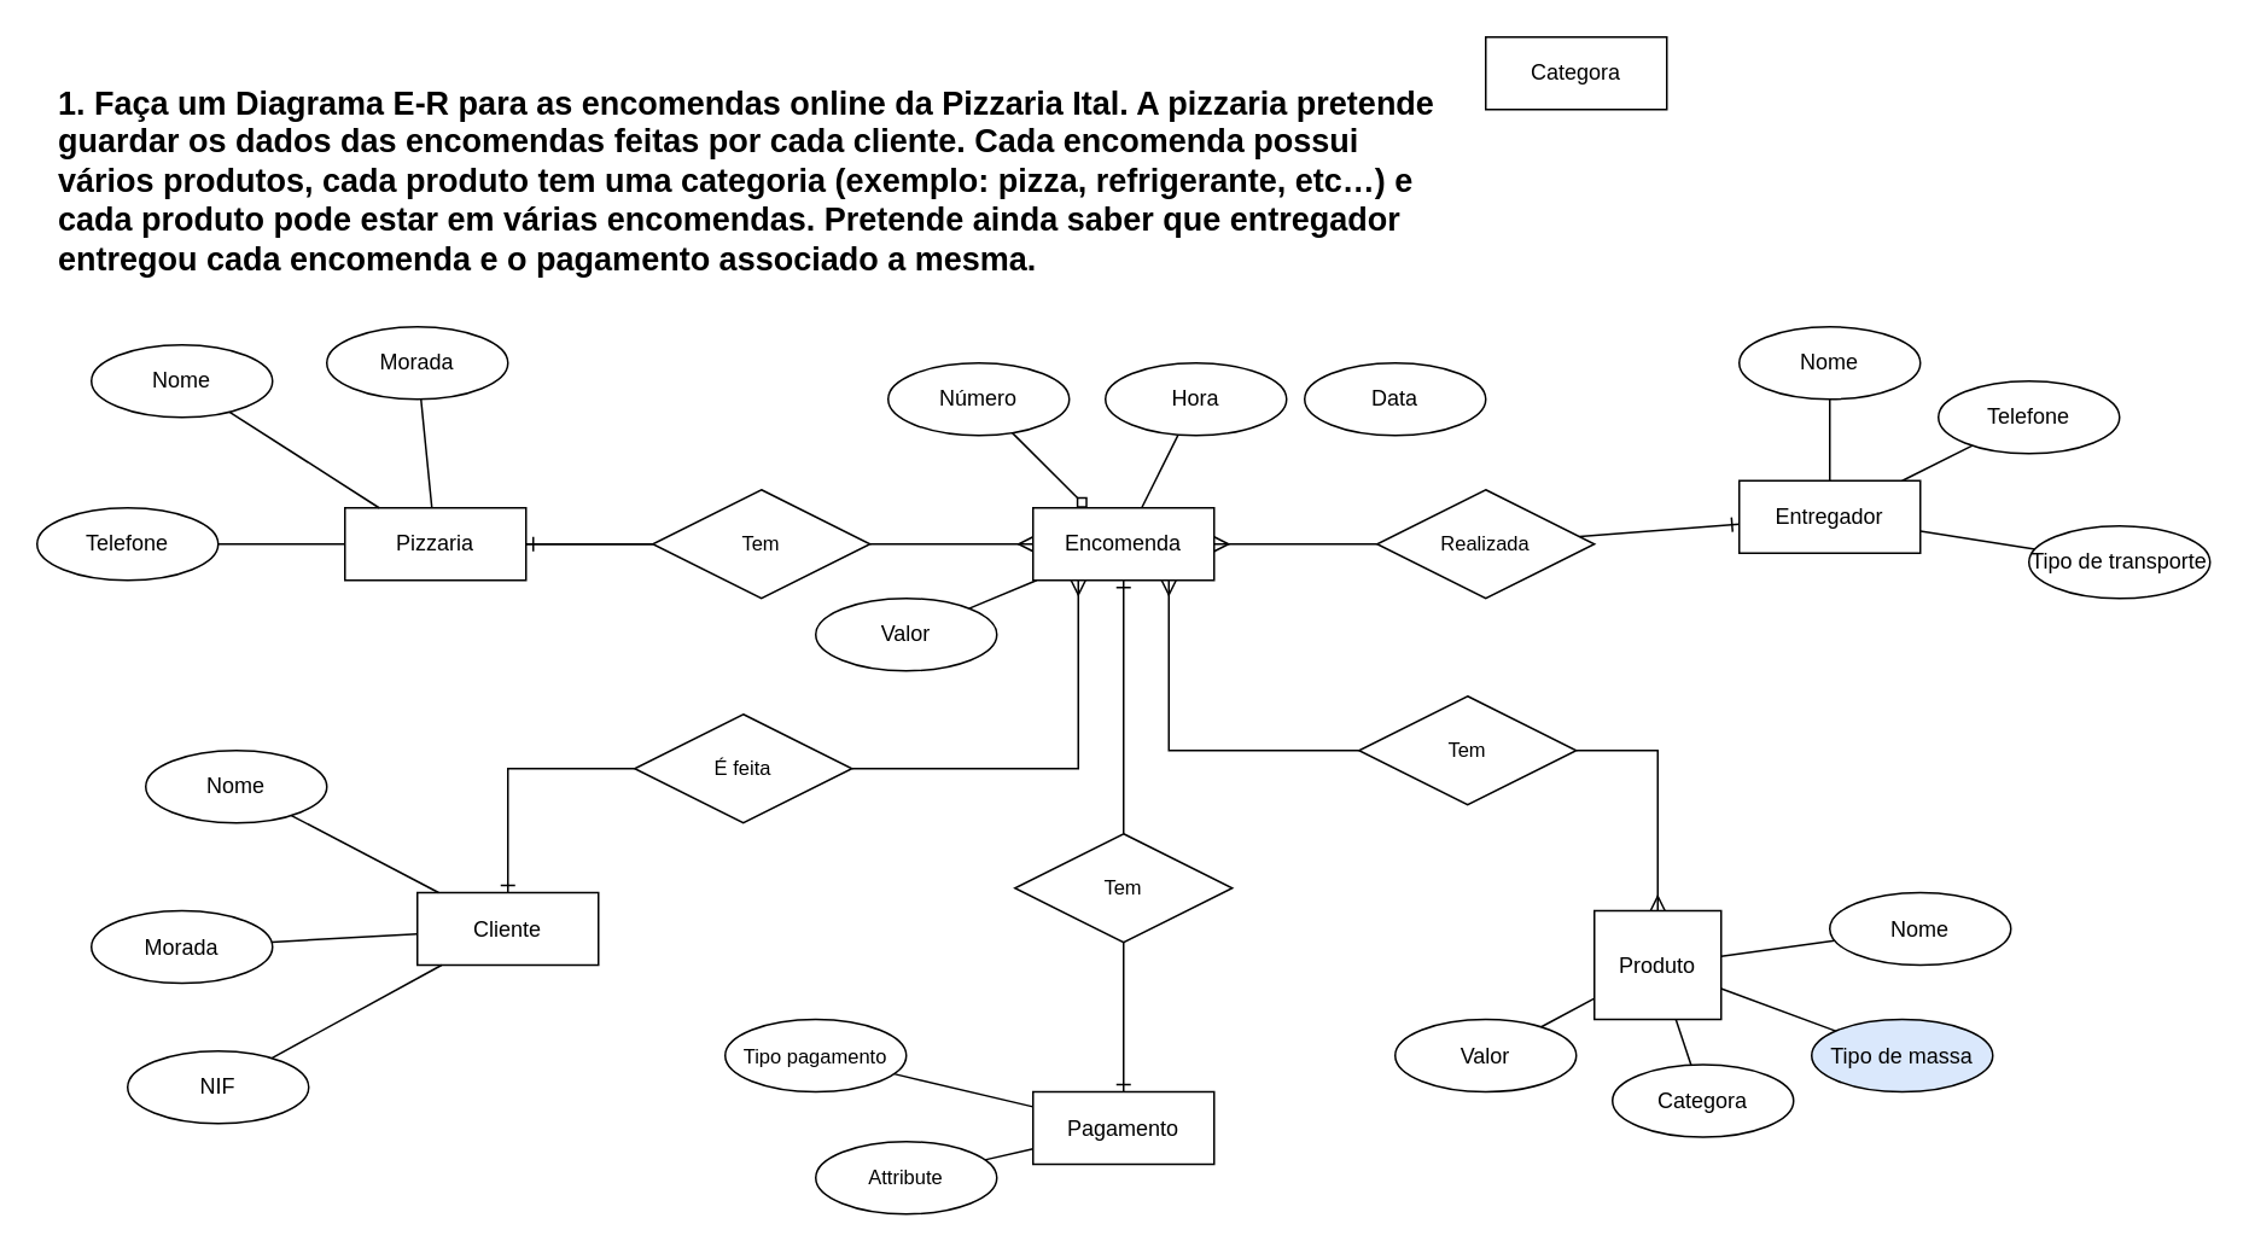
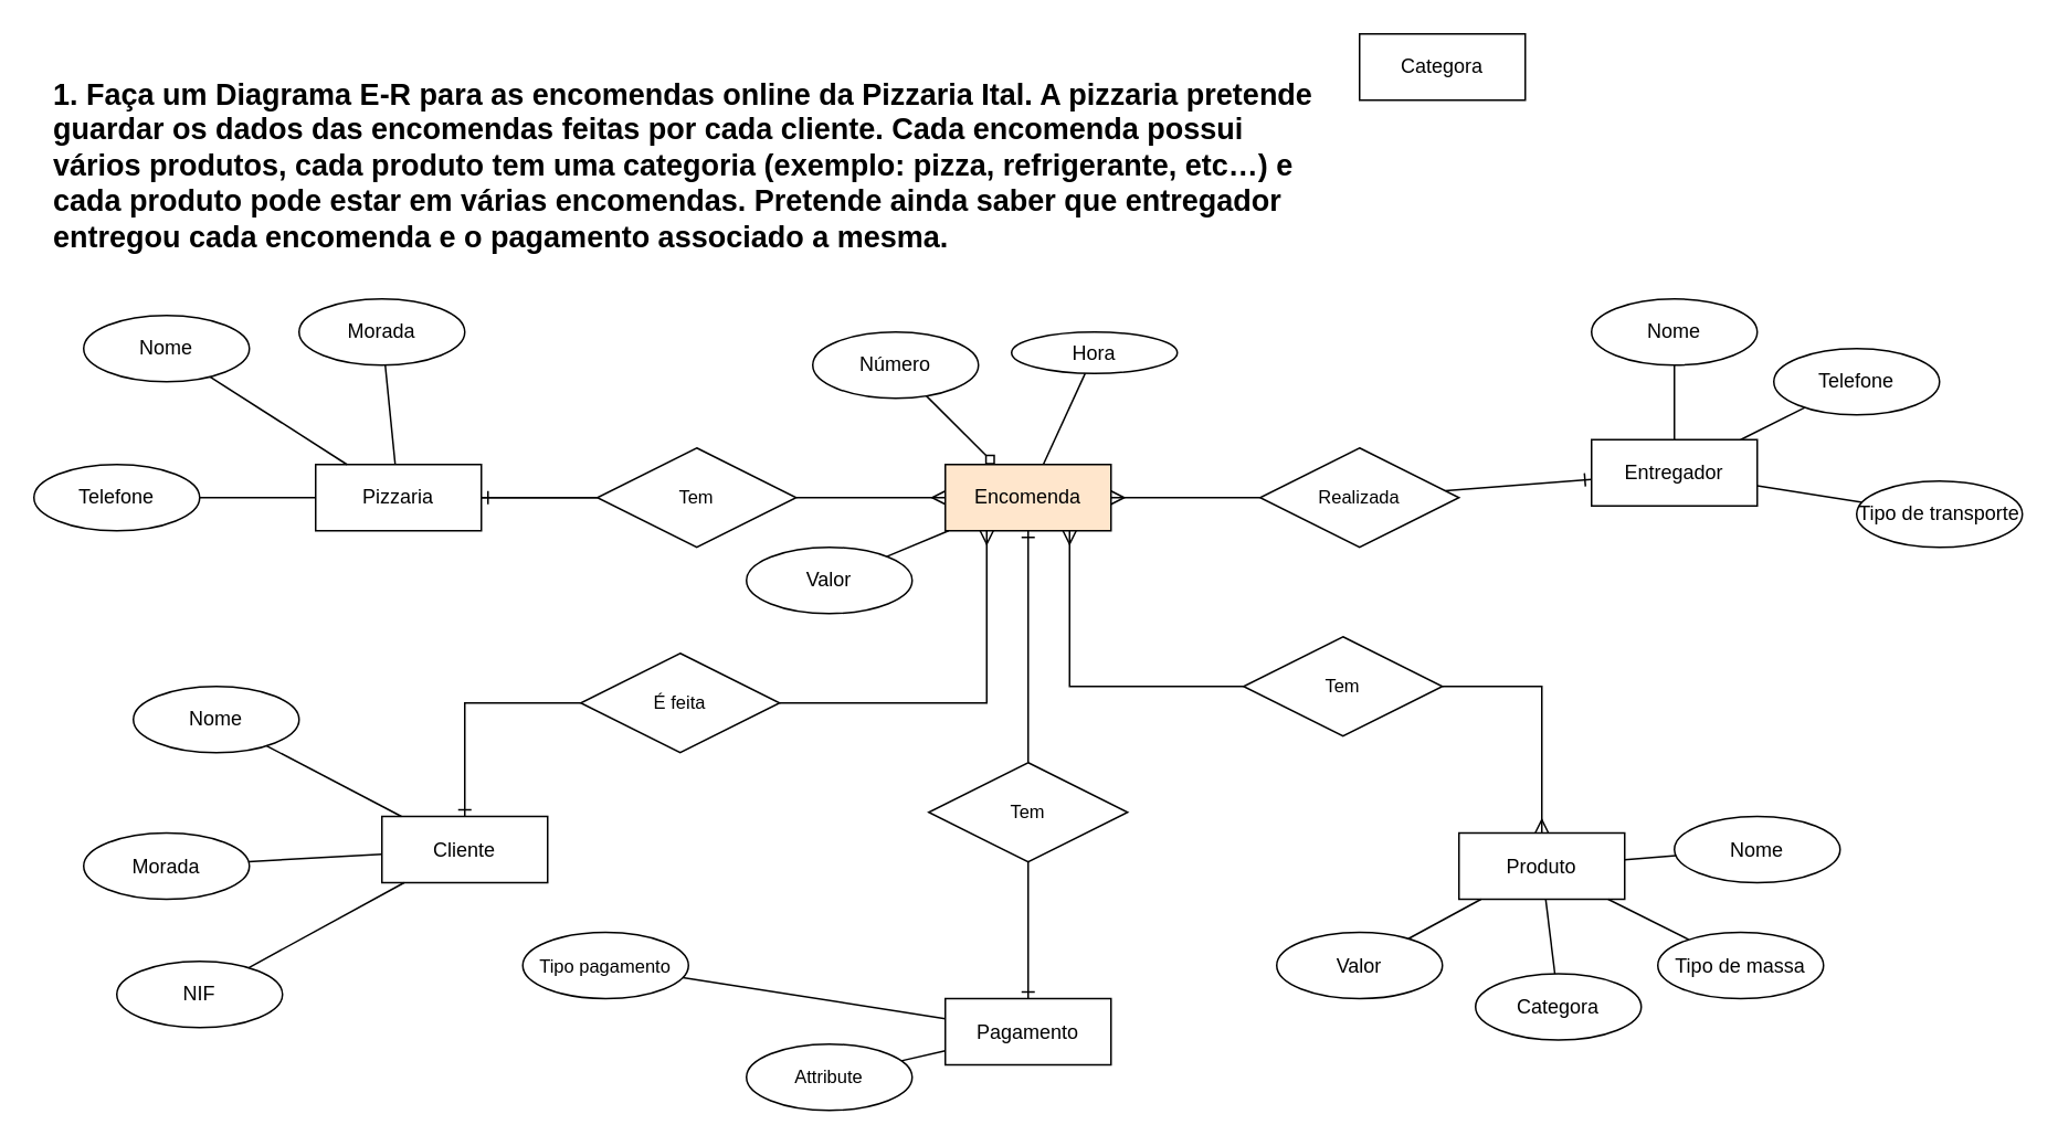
  <mxCell id="0" />
  <mxCell id="1" parent="0" />
  <mxCell id="2" value="&lt;span data-teams=&quot;true&quot; style=&quot;font-size: 18px;&quot;&gt;&lt;span class=&quot;ui-provider ix nl nm nn no np nq nr ns nt nu nv nw nx ny nz oa ob oc od oe of og oh oi oj ok ol om on oo op oq or os&quot; dir=&quot;ltr&quot; style=&quot;font-size: 18px;&quot;&gt;1. Faça um Diagrama E-R para as encomendas online da Pizzaria Ital. A pizzaria pretende&lt;/span&gt;&lt;/span&gt;&lt;div style=&quot;font-size: 18px;&quot;&gt;&lt;span data-teams=&quot;true&quot; style=&quot;font-size: 18px;&quot;&gt;&lt;span class=&quot;ui-provider ix nl nm nn no np nq nr ns nt nu nv nw nx ny nz oa ob oc od oe of og oh oi oj ok ol om on oo op oq or os&quot; dir=&quot;ltr&quot; style=&quot;font-size: 18px;&quot;&gt;guardar os dados das&amp;nbsp;encomendas feitas por cada cliente. Cada encomenda possui&lt;/span&gt;&lt;/span&gt;&lt;/div&gt;&lt;div style=&quot;font-size: 18px;&quot;&gt;&lt;span data-teams=&quot;true&quot; style=&quot;font-size: 18px;&quot;&gt;&lt;span class=&quot;ui-provider ix nl nm nn no np nq nr ns nt nu nv nw nx ny nz oa ob oc od oe of og oh oi oj ok ol om on oo op oq or os&quot; dir=&quot;ltr&quot; style=&quot;font-size: 18px;&quot;&gt;vários produtos, cada produto tem uma categoria&amp;nbsp;(exemplo: pizza, refrigerante, etc…) e&lt;/span&gt;&lt;/span&gt;&lt;/div&gt;&lt;div style=&quot;font-size: 18px;&quot;&gt;&lt;span data-teams=&quot;true&quot; style=&quot;font-size: 18px;&quot;&gt;&lt;span class=&quot;ui-provider ix nl nm nn no np nq nr ns nt nu nv nw nx ny nz oa ob oc od oe of og oh oi oj ok ol om on oo op oq or os&quot; dir=&quot;ltr&quot; style=&quot;font-size: 18px;&quot;&gt;cada produto pode estar em várias encomendas. Pretende ainda saber que&amp;nbsp;entregador&lt;/span&gt;&lt;/span&gt;&lt;/div&gt;&lt;div style=&quot;font-size: 18px;&quot;&gt;&lt;span data-teams=&quot;true&quot; style=&quot;font-size: 18px;&quot;&gt;&lt;span class=&quot;ui-provider ix nl nm nn no np nq nr ns nt nu nv nw nx ny nz oa ob oc od oe of og oh oi oj ok ol om on oo op oq or os&quot; dir=&quot;ltr&quot; style=&quot;font-size: 18px;&quot;&gt;entregou cada encomenda e o pagamento associado a mesma.&lt;/span&gt;&lt;/span&gt;&lt;/div&gt;" style="text;html=1;align=left;verticalAlign=middle;resizable=0;points=[];autosize=1;strokeColor=none;fillColor=none;fontSize=18;spacing=2;fontStyle=1" vertex="1" parent="1"><mxGeometry x="30" y="40" width="740" height="120" as="geometry" /></mxCell>
  <mxCell id="3" value="" style="edgeStyle=none;shape=connector;rounded=0;orthogonalLoop=1;jettySize=auto;html=1;strokeColor=default;align=center;verticalAlign=middle;fontFamily=Helvetica;fontSize=11;fontColor=default;labelBackgroundColor=default;endArrow=none;endFill=0;" edge="1" parent="1" source="4" target="52"><mxGeometry relative="1" as="geometry" /></mxCell>
  <mxCell id="4" value="Pizzaria" style="whiteSpace=wrap;html=1;align=center;" vertex="1" parent="1"><mxGeometry x="190" y="280" width="100" height="40" as="geometry" /></mxCell>
  <mxCell id="5" style="edgeStyle=none;shape=connector;rounded=0;orthogonalLoop=1;jettySize=auto;html=1;strokeColor=default;align=center;verticalAlign=middle;fontFamily=Helvetica;fontSize=11;fontColor=default;labelBackgroundColor=default;endArrow=none;endFill=0;startArrow=ERone;startFill=0;" edge="1" parent="1" source="7" target="57"><mxGeometry relative="1" as="geometry" /></mxCell>
  <mxCell id="6" style="edgeStyle=orthogonalEdgeStyle;shape=connector;rounded=0;orthogonalLoop=1;jettySize=auto;html=1;exitX=0.75;exitY=1;exitDx=0;exitDy=0;strokeColor=default;align=center;verticalAlign=middle;fontFamily=Helvetica;fontSize=11;fontColor=default;labelBackgroundColor=default;endArrow=none;endFill=0;startArrow=ERmany;startFill=0;entryX=0;entryY=0.5;entryDx=0;entryDy=0;" edge="1" parent="1" source="7" target="59"><mxGeometry relative="1" as="geometry" /></mxCell>
- <mxCell id="7" value="Encomenda" style="whiteSpace=wrap;html=1;align=center;" vertex="1" parent="1"><mxGeometry x="570" y="280" width="100" height="40" as="geometry" /></mxCell>
+ <mxCell id="7" value="Encomenda" style="whiteSpace=wrap;html=1;align=center;fillColor=#ffe6cc;" vertex="1" parent="1"><mxGeometry x="570" y="280" width="100" height="40" as="geometry" /></mxCell>
  <mxCell id="8" value="Cliente" style="whiteSpace=wrap;html=1;align=center;" vertex="1" parent="1"><mxGeometry x="230" y="492.5" width="100" height="40" as="geometry" /></mxCell>
- <mxCell id="9" value="Produto" style="whiteSpace=wrap;html=1;align=center;" vertex="1" parent="1"><mxGeometry x="880" y="502.5" width="70" height="60" as="geometry" /></mxCell>
+ <mxCell id="9" value="Produto" style="whiteSpace=wrap;html=1;align=center;" vertex="1" parent="1"><mxGeometry x="880" y="502.5" width="100" height="40" as="geometry" /></mxCell>
  <mxCell id="10" value="Categora" style="whiteSpace=wrap;html=1;align=center;" vertex="1" parent="1"><mxGeometry x="820" y="20" width="100" height="40" as="geometry" /></mxCell>
  <mxCell id="11" value="Entregador" style="whiteSpace=wrap;html=1;align=center;" vertex="1" parent="1"><mxGeometry x="960" y="265" width="100" height="40" as="geometry" /></mxCell>
  <mxCell id="12" value="Pagamento" style="whiteSpace=wrap;html=1;align=center;" vertex="1" parent="1"><mxGeometry x="570" y="602.5" width="100" height="40" as="geometry" /></mxCell>
  <mxCell id="13" style="rounded=0;orthogonalLoop=1;jettySize=auto;html=1;endArrow=none;endFill=0;" edge="1" parent="1" source="14" target="4"><mxGeometry relative="1" as="geometry" /></mxCell>
  <mxCell id="14" value="Nome" style="ellipse;whiteSpace=wrap;html=1;align=center;" vertex="1" parent="1"><mxGeometry x="50" y="190" width="100" height="40" as="geometry" /></mxCell>
  <mxCell id="15" style="rounded=0;orthogonalLoop=1;jettySize=auto;html=1;endArrow=none;endFill=0;" edge="1" parent="1" source="16" target="4"><mxGeometry relative="1" as="geometry" /></mxCell>
  <mxCell id="16" value="Morada" style="ellipse;whiteSpace=wrap;html=1;align=center;" vertex="1" parent="1"><mxGeometry x="180" y="180" width="100" height="40" as="geometry" /></mxCell>
  <mxCell id="17" style="rounded=0;orthogonalLoop=1;jettySize=auto;html=1;endArrow=none;endFill=0;" edge="1" parent="1" source="18" target="4"><mxGeometry relative="1" as="geometry" /></mxCell>
  <mxCell id="18" value="Telefone" style="ellipse;whiteSpace=wrap;html=1;align=center;" vertex="1" parent="1"><mxGeometry x="20" y="280" width="100" height="40" as="geometry" /></mxCell>
  <mxCell id="19" value="Número" style="ellipse;whiteSpace=wrap;html=1;align=center;" vertex="1" parent="1"><mxGeometry x="490" y="200" width="100" height="40" as="geometry" /></mxCell>
- <mxCell id="20" value="Hora" style="ellipse;whiteSpace=wrap;html=1;align=center;" vertex="1" parent="1"><mxGeometry x="610" y="200" width="100" height="40" as="geometry" /></mxCell>
- <mxCell id="21" value="Data" style="ellipse;whiteSpace=wrap;html=1;align=center;" vertex="1" parent="1"><mxGeometry x="720" y="200" width="100" height="40" as="geometry" /></mxCell>
+ <mxCell id="20" value="Hora" style="ellipse;whiteSpace=wrap;html=1;align=center;" vertex="1" parent="1"><mxGeometry x="610" y="200" width="100" height="25" as="geometry" /></mxCell>
  <mxCell id="22" value="Valor" style="ellipse;whiteSpace=wrap;html=1;align=center;" vertex="1" parent="1"><mxGeometry x="450" y="330" width="100" height="40" as="geometry" /></mxCell>
  <mxCell id="23" style="rounded=0;orthogonalLoop=1;jettySize=auto;html=1;endArrow=diamond;endFill=0;" edge="1" parent="1" source="19" target="7"><mxGeometry relative="1" as="geometry"><mxPoint x="242" y="230" as="sourcePoint" /><mxPoint x="248" y="290" as="targetPoint" /></mxGeometry></mxCell>
  <mxCell id="24" style="rounded=0;orthogonalLoop=1;jettySize=auto;html=1;endArrow=none;endFill=0;" edge="1" parent="1" source="20" target="7"><mxGeometry relative="1" as="geometry"><mxPoint x="252" y="240" as="sourcePoint" /><mxPoint x="258" y="300" as="targetPoint" /></mxGeometry></mxCell>
  <mxCell id="25" style="rounded=0;orthogonalLoop=1;jettySize=auto;html=1;endArrow=none;endFill=0;" edge="1" parent="1" source="22" target="7"><mxGeometry relative="1" as="geometry"><mxPoint x="272" y="260" as="sourcePoint" /><mxPoint x="278" y="320" as="targetPoint" /></mxGeometry></mxCell>
  <mxCell id="26" style="edgeStyle=none;shape=connector;rounded=0;orthogonalLoop=1;jettySize=auto;html=1;strokeColor=default;align=center;verticalAlign=middle;fontFamily=Helvetica;fontSize=11;fontColor=default;labelBackgroundColor=default;endArrow=none;endFill=0;" edge="1" parent="1" source="27" target="9"><mxGeometry relative="1" as="geometry" /></mxCell>
  <mxCell id="27" value="Nome" style="ellipse;whiteSpace=wrap;html=1;align=center;" vertex="1" parent="1"><mxGeometry x="1010" y="492.5" width="100" height="40" as="geometry" /></mxCell>
  <mxCell id="28" style="edgeStyle=none;shape=connector;rounded=0;orthogonalLoop=1;jettySize=auto;html=1;strokeColor=default;align=center;verticalAlign=middle;fontFamily=Helvetica;fontSize=11;fontColor=default;labelBackgroundColor=default;endArrow=none;endFill=0;" edge="1" parent="1" source="29" target="9"><mxGeometry relative="1" as="geometry" /></mxCell>
- <mxCell id="29" value="Tipo de massa" style="ellipse;whiteSpace=wrap;html=1;align=center;fillColor=#dae8fc;" vertex="1" parent="1"><mxGeometry x="1000" y="562.5" width="100" height="40" as="geometry" /></mxCell>
+ <mxCell id="29" value="Tipo de massa" style="ellipse;whiteSpace=wrap;html=1;align=center;" vertex="1" parent="1"><mxGeometry x="1000" y="562.5" width="100" height="40" as="geometry" /></mxCell>
  <mxCell id="30" style="edgeStyle=none;shape=connector;rounded=0;orthogonalLoop=1;jettySize=auto;html=1;strokeColor=default;align=center;verticalAlign=middle;fontFamily=Helvetica;fontSize=11;fontColor=default;labelBackgroundColor=default;endArrow=none;endFill=0;" edge="1" parent="1" source="31" target="9"><mxGeometry relative="1" as="geometry" /></mxCell>
  <mxCell id="31" value="Categora" style="ellipse;whiteSpace=wrap;html=1;align=center;" vertex="1" parent="1"><mxGeometry x="890" y="587.5" width="100" height="40" as="geometry" /></mxCell>
  <mxCell id="32" style="edgeStyle=none;shape=connector;rounded=0;orthogonalLoop=1;jettySize=auto;html=1;strokeColor=default;align=center;verticalAlign=middle;fontFamily=Helvetica;fontSize=11;fontColor=default;labelBackgroundColor=default;endArrow=none;endFill=0;" edge="1" parent="1" source="33" target="8"><mxGeometry relative="1" as="geometry" /></mxCell>
  <mxCell id="33" value="Nome" style="ellipse;whiteSpace=wrap;html=1;align=center;" vertex="1" parent="1"><mxGeometry x="80" y="414" width="100" height="40" as="geometry" /></mxCell>
  <mxCell id="34" style="edgeStyle=none;shape=connector;rounded=0;orthogonalLoop=1;jettySize=auto;html=1;strokeColor=default;align=center;verticalAlign=middle;fontFamily=Helvetica;fontSize=11;fontColor=default;labelBackgroundColor=default;endArrow=none;endFill=0;" edge="1" parent="1" source="35" target="8"><mxGeometry relative="1" as="geometry" /></mxCell>
  <mxCell id="35" value="Morada" style="ellipse;whiteSpace=wrap;html=1;align=center;" vertex="1" parent="1"><mxGeometry x="50" y="502.5" width="100" height="40" as="geometry" /></mxCell>
  <mxCell id="36" style="edgeStyle=none;shape=connector;rounded=0;orthogonalLoop=1;jettySize=auto;html=1;strokeColor=default;align=center;verticalAlign=middle;fontFamily=Helvetica;fontSize=11;fontColor=default;labelBackgroundColor=default;endArrow=none;endFill=0;" edge="1" parent="1" source="37" target="9"><mxGeometry relative="1" as="geometry" /></mxCell>
  <mxCell id="37" value="Valor" style="ellipse;whiteSpace=wrap;html=1;align=center;" vertex="1" parent="1"><mxGeometry x="770" y="562.5" width="100" height="40" as="geometry" /></mxCell>
  <mxCell id="38" style="edgeStyle=none;shape=connector;rounded=0;orthogonalLoop=1;jettySize=auto;html=1;strokeColor=default;align=center;verticalAlign=middle;fontFamily=Helvetica;fontSize=11;fontColor=default;labelBackgroundColor=default;endArrow=none;endFill=0;" edge="1" parent="1" source="39" target="8"><mxGeometry relative="1" as="geometry" /></mxCell>
  <mxCell id="39" value="NIF" style="ellipse;whiteSpace=wrap;html=1;align=center;" vertex="1" parent="1"><mxGeometry x="70" y="580" width="100" height="40" as="geometry" /></mxCell>
  <mxCell id="40" style="edgeStyle=none;shape=connector;rounded=0;orthogonalLoop=1;jettySize=auto;html=1;strokeColor=default;align=center;verticalAlign=middle;fontFamily=Helvetica;fontSize=11;fontColor=default;labelBackgroundColor=default;endArrow=none;endFill=0;" edge="1" parent="1" source="41" target="11"><mxGeometry relative="1" as="geometry" /></mxCell>
  <mxCell id="41" value="Nome" style="ellipse;whiteSpace=wrap;html=1;align=center;" vertex="1" parent="1"><mxGeometry x="960" y="180" width="100" height="40" as="geometry" /></mxCell>
  <mxCell id="42" style="edgeStyle=none;shape=connector;rounded=0;orthogonalLoop=1;jettySize=auto;html=1;strokeColor=default;align=center;verticalAlign=middle;fontFamily=Helvetica;fontSize=11;fontColor=default;labelBackgroundColor=default;endArrow=none;endFill=0;" edge="1" parent="1" source="43" target="11"><mxGeometry relative="1" as="geometry" /></mxCell>
  <mxCell id="43" value="Telefone" style="ellipse;whiteSpace=wrap;html=1;align=center;" vertex="1" parent="1"><mxGeometry x="1070" y="210" width="100" height="40" as="geometry" /></mxCell>
  <mxCell id="44" style="edgeStyle=none;shape=connector;rounded=0;orthogonalLoop=1;jettySize=auto;html=1;strokeColor=default;align=center;verticalAlign=middle;fontFamily=Helvetica;fontSize=11;fontColor=default;labelBackgroundColor=default;endArrow=none;endFill=0;" edge="1" parent="1" source="45" target="11"><mxGeometry relative="1" as="geometry" /></mxCell>
  <mxCell id="45" value="Tipo de transporte" style="ellipse;whiteSpace=wrap;html=1;align=center;" vertex="1" parent="1"><mxGeometry x="1120" y="290" width="100" height="40" as="geometry" /></mxCell>
  <mxCell id="46" style="edgeStyle=none;shape=connector;rounded=0;orthogonalLoop=1;jettySize=auto;html=1;strokeColor=default;align=center;verticalAlign=middle;fontFamily=Helvetica;fontSize=11;fontColor=default;labelBackgroundColor=default;endArrow=none;endFill=0;" edge="1" parent="1" source="47" target="12"><mxGeometry relative="1" as="geometry" /></mxCell>
- <mxCell id="47" value="Tipo pagamento" style="ellipse;whiteSpace=wrap;html=1;align=center;fontFamily=Helvetica;fontSize=11;fontColor=default;labelBackgroundColor=default;" vertex="1" parent="1"><mxGeometry x="400" y="562.5" width="100" height="40" as="geometry" /></mxCell>
+ <mxCell id="47" value="Tipo pagamento" style="ellipse;whiteSpace=wrap;html=1;align=center;fontFamily=Helvetica;fontSize=11;fontColor=default;labelBackgroundColor=default;" vertex="1" parent="1"><mxGeometry x="315" y="562.5" width="100" height="40" as="geometry" /></mxCell>
  <mxCell id="48" style="edgeStyle=none;shape=connector;rounded=0;orthogonalLoop=1;jettySize=auto;html=1;strokeColor=default;align=center;verticalAlign=middle;fontFamily=Helvetica;fontSize=11;fontColor=default;labelBackgroundColor=default;endArrow=none;endFill=0;" edge="1" parent="1" source="49" target="12"><mxGeometry relative="1" as="geometry" /></mxCell>
  <mxCell id="49" value="Attribute" style="ellipse;whiteSpace=wrap;html=1;align=center;fontFamily=Helvetica;fontSize=11;fontColor=default;labelBackgroundColor=default;" vertex="1" parent="1"><mxGeometry x="450" y="630" width="100" height="40" as="geometry" /></mxCell>
  <mxCell id="50" style="edgeStyle=none;shape=connector;rounded=0;orthogonalLoop=1;jettySize=auto;html=1;strokeColor=default;align=center;verticalAlign=middle;fontFamily=Helvetica;fontSize=11;fontColor=default;labelBackgroundColor=default;endArrow=ERmany;endFill=0;" edge="1" parent="1" source="52" target="7"><mxGeometry relative="1" as="geometry" /></mxCell>
  <mxCell id="51" style="edgeStyle=none;shape=connector;rounded=0;orthogonalLoop=1;jettySize=auto;html=1;strokeColor=default;align=center;verticalAlign=middle;fontFamily=Helvetica;fontSize=11;fontColor=default;labelBackgroundColor=default;endArrow=ERone;endFill=0;" edge="1" parent="1" source="52" target="4"><mxGeometry relative="1" as="geometry" /></mxCell>
  <mxCell id="52" value="Tem" style="shape=rhombus;perimeter=rhombusPerimeter;whiteSpace=wrap;html=1;align=center;fontFamily=Helvetica;fontSize=11;fontColor=default;labelBackgroundColor=default;" vertex="1" parent="1"><mxGeometry x="360" y="270" width="120" height="60" as="geometry" /></mxCell>
  <mxCell id="53" style="edgeStyle=orthogonalEdgeStyle;shape=connector;rounded=0;orthogonalLoop=1;jettySize=auto;html=1;strokeColor=default;align=center;verticalAlign=middle;fontFamily=Helvetica;fontSize=11;fontColor=default;labelBackgroundColor=default;endArrow=ERmany;endFill=0;entryX=0.25;entryY=1;entryDx=0;entryDy=0;" edge="1" parent="1" source="55" target="7"><mxGeometry relative="1" as="geometry" /></mxCell>
  <mxCell id="54" style="edgeStyle=orthogonalEdgeStyle;shape=connector;rounded=0;orthogonalLoop=1;jettySize=auto;html=1;strokeColor=default;align=center;verticalAlign=middle;fontFamily=Helvetica;fontSize=11;fontColor=default;labelBackgroundColor=default;endArrow=ERone;endFill=0;" edge="1" parent="1" source="55" target="8"><mxGeometry relative="1" as="geometry" /></mxCell>
  <mxCell id="55" value="É feita" style="shape=rhombus;perimeter=rhombusPerimeter;whiteSpace=wrap;html=1;align=center;fontFamily=Helvetica;fontSize=11;fontColor=default;labelBackgroundColor=default;" vertex="1" parent="1"><mxGeometry x="350" y="394" width="120" height="60" as="geometry" /></mxCell>
  <mxCell id="56" style="edgeStyle=orthogonalEdgeStyle;shape=connector;rounded=0;orthogonalLoop=1;jettySize=auto;html=1;strokeColor=default;align=center;verticalAlign=middle;fontFamily=Helvetica;fontSize=11;fontColor=default;labelBackgroundColor=default;endArrow=ERone;endFill=0;" edge="1" parent="1" source="57" target="12"><mxGeometry relative="1" as="geometry" /></mxCell>
  <mxCell id="57" value="Tem" style="shape=rhombus;perimeter=rhombusPerimeter;whiteSpace=wrap;html=1;align=center;fontFamily=Helvetica;fontSize=11;fontColor=default;labelBackgroundColor=default;" vertex="1" parent="1"><mxGeometry x="560" y="460" width="120" height="60" as="geometry" /></mxCell>
  <mxCell id="58" style="edgeStyle=orthogonalEdgeStyle;shape=connector;rounded=0;orthogonalLoop=1;jettySize=auto;html=1;strokeColor=default;align=center;verticalAlign=middle;fontFamily=Helvetica;fontSize=11;fontColor=default;labelBackgroundColor=default;endArrow=ERmany;endFill=0;" edge="1" parent="1" source="59" target="9"><mxGeometry relative="1" as="geometry" /></mxCell>
  <mxCell id="59" value="Tem" style="shape=rhombus;perimeter=rhombusPerimeter;whiteSpace=wrap;html=1;align=center;fontFamily=Helvetica;fontSize=11;fontColor=default;labelBackgroundColor=default;" vertex="1" parent="1"><mxGeometry x="750" y="384" width="120" height="60" as="geometry" /></mxCell>
  <mxCell id="60" style="edgeStyle=none;shape=connector;rounded=0;orthogonalLoop=1;jettySize=auto;html=1;strokeColor=default;align=center;verticalAlign=middle;fontFamily=Helvetica;fontSize=11;fontColor=default;labelBackgroundColor=default;endArrow=ERone;endFill=0;" edge="1" parent="1" source="62" target="11"><mxGeometry relative="1" as="geometry" /></mxCell>
  <mxCell id="61" style="edgeStyle=none;shape=connector;rounded=0;orthogonalLoop=1;jettySize=auto;html=1;strokeColor=default;align=center;verticalAlign=middle;fontFamily=Helvetica;fontSize=11;fontColor=default;labelBackgroundColor=default;endArrow=ERmany;endFill=0;" edge="1" parent="1" source="62" target="7"><mxGeometry relative="1" as="geometry" /></mxCell>
  <mxCell id="62" value="Realizada" style="shape=rhombus;perimeter=rhombusPerimeter;whiteSpace=wrap;html=1;align=center;fontFamily=Helvetica;fontSize=11;fontColor=default;labelBackgroundColor=default;" vertex="1" parent="1"><mxGeometry x="760" y="270" width="120" height="60" as="geometry" /></mxCell>
